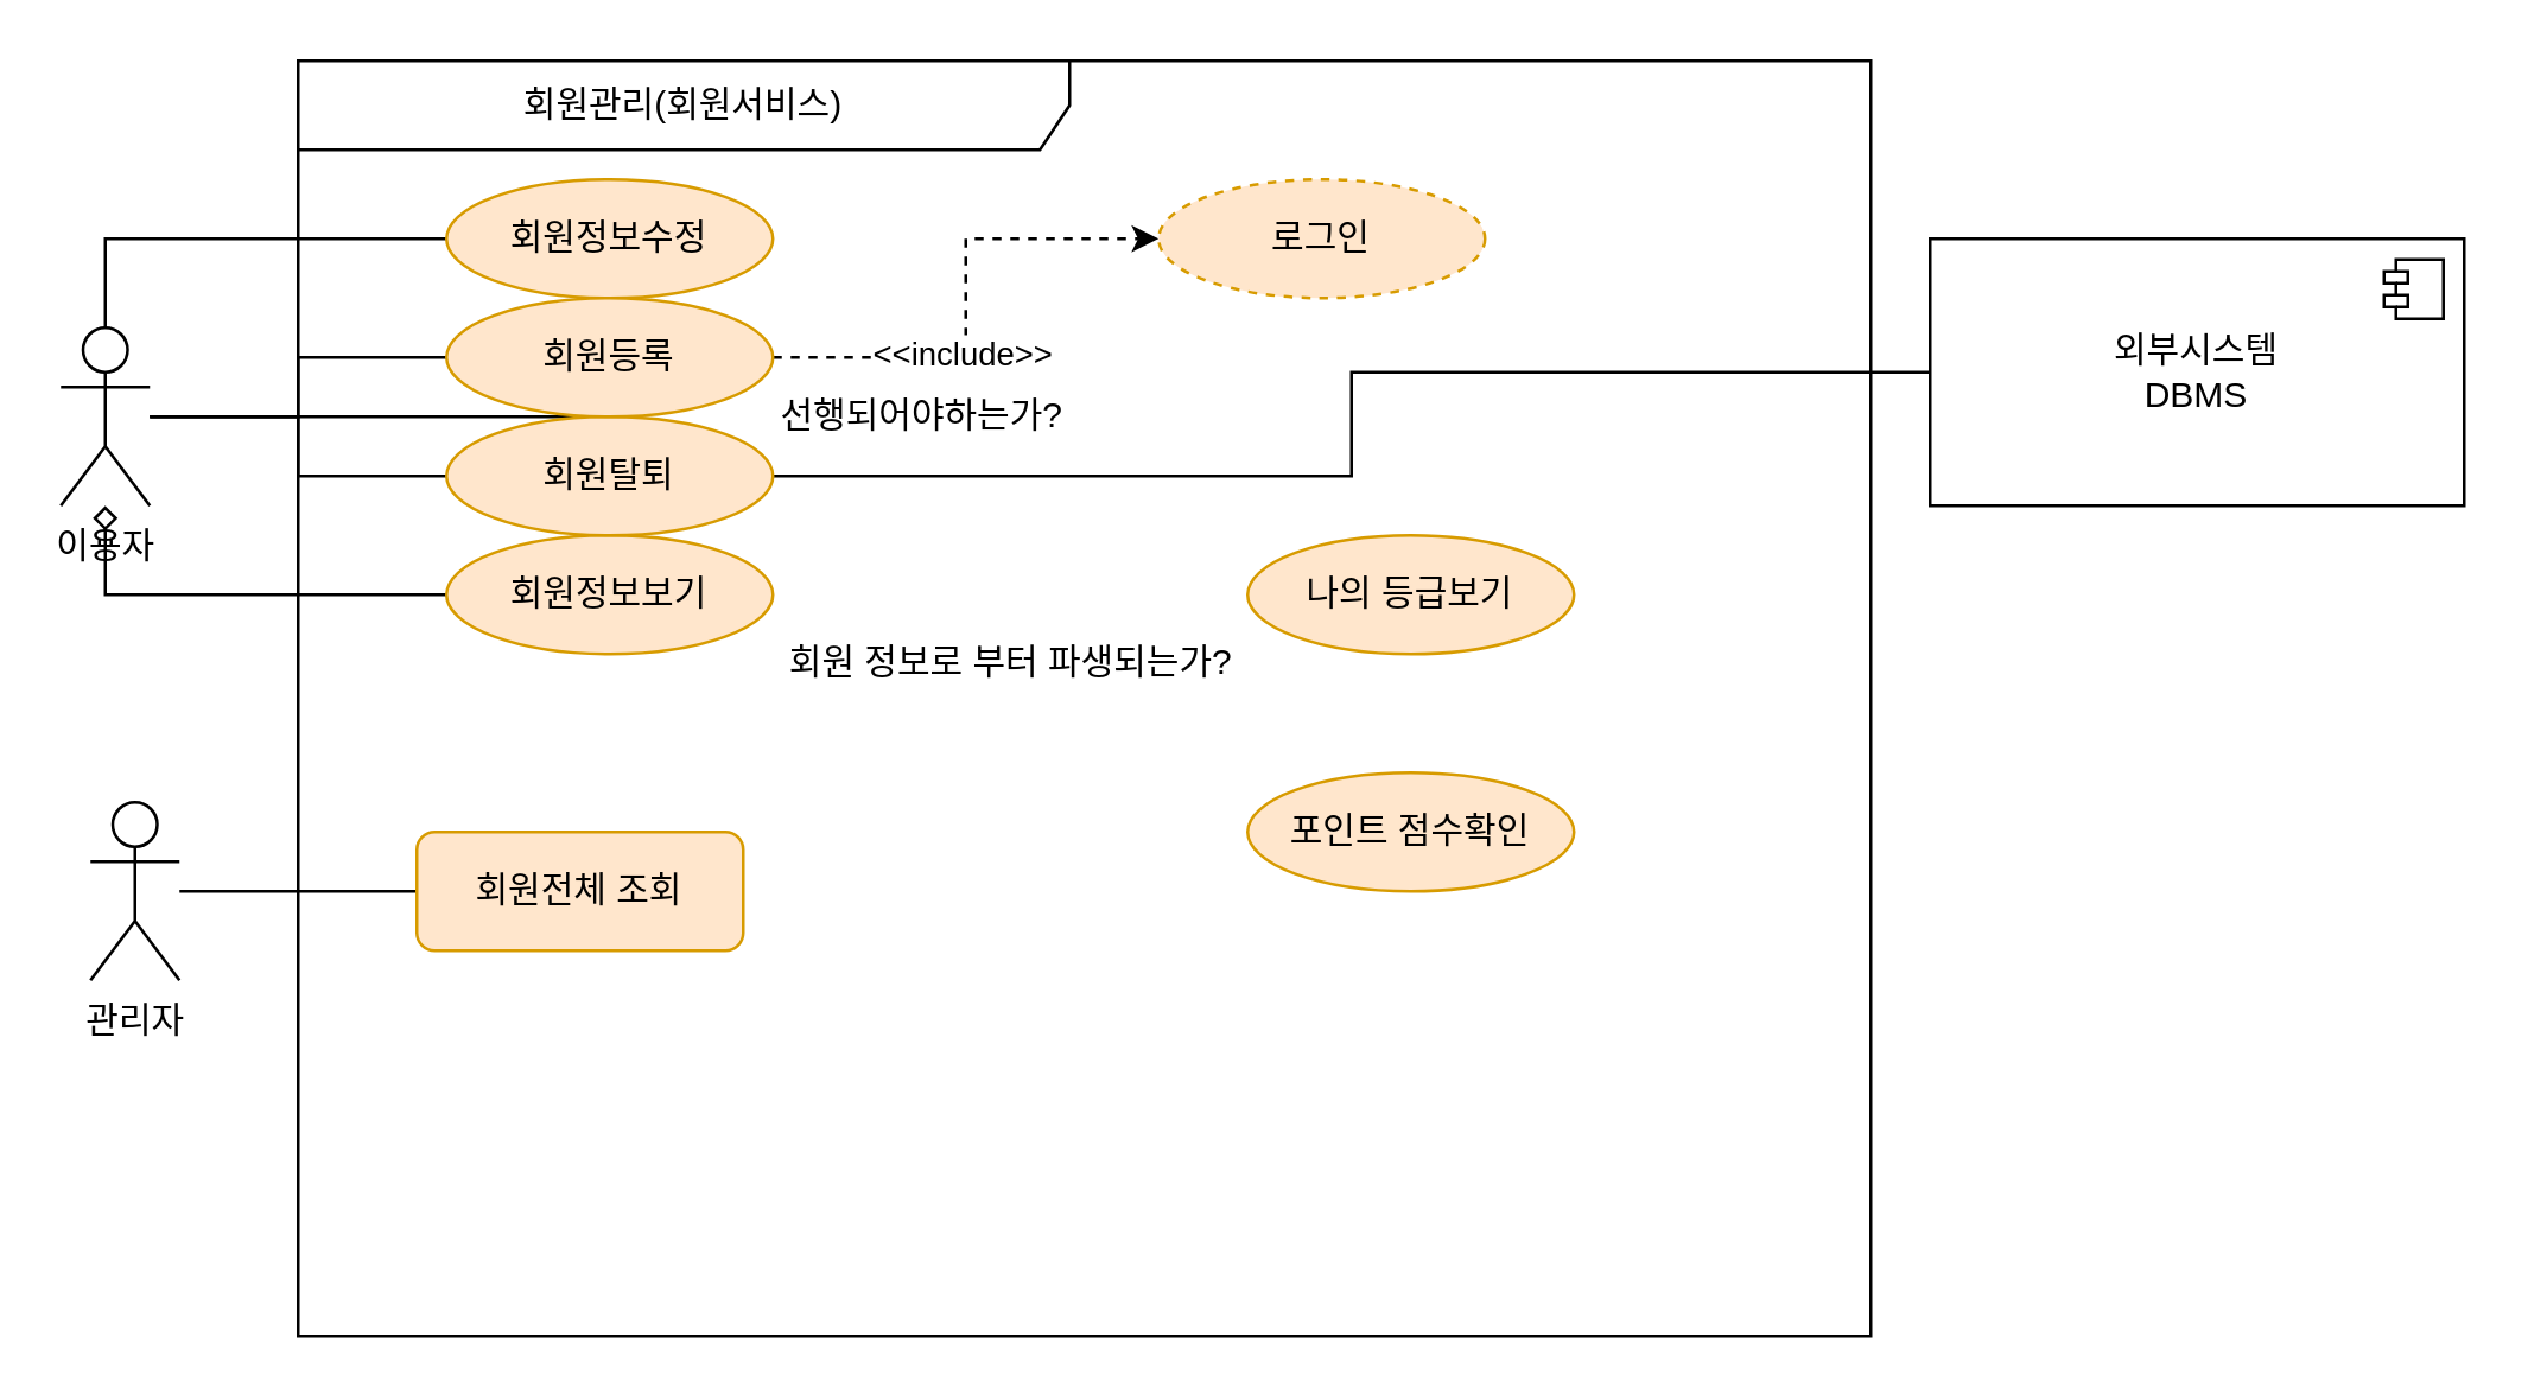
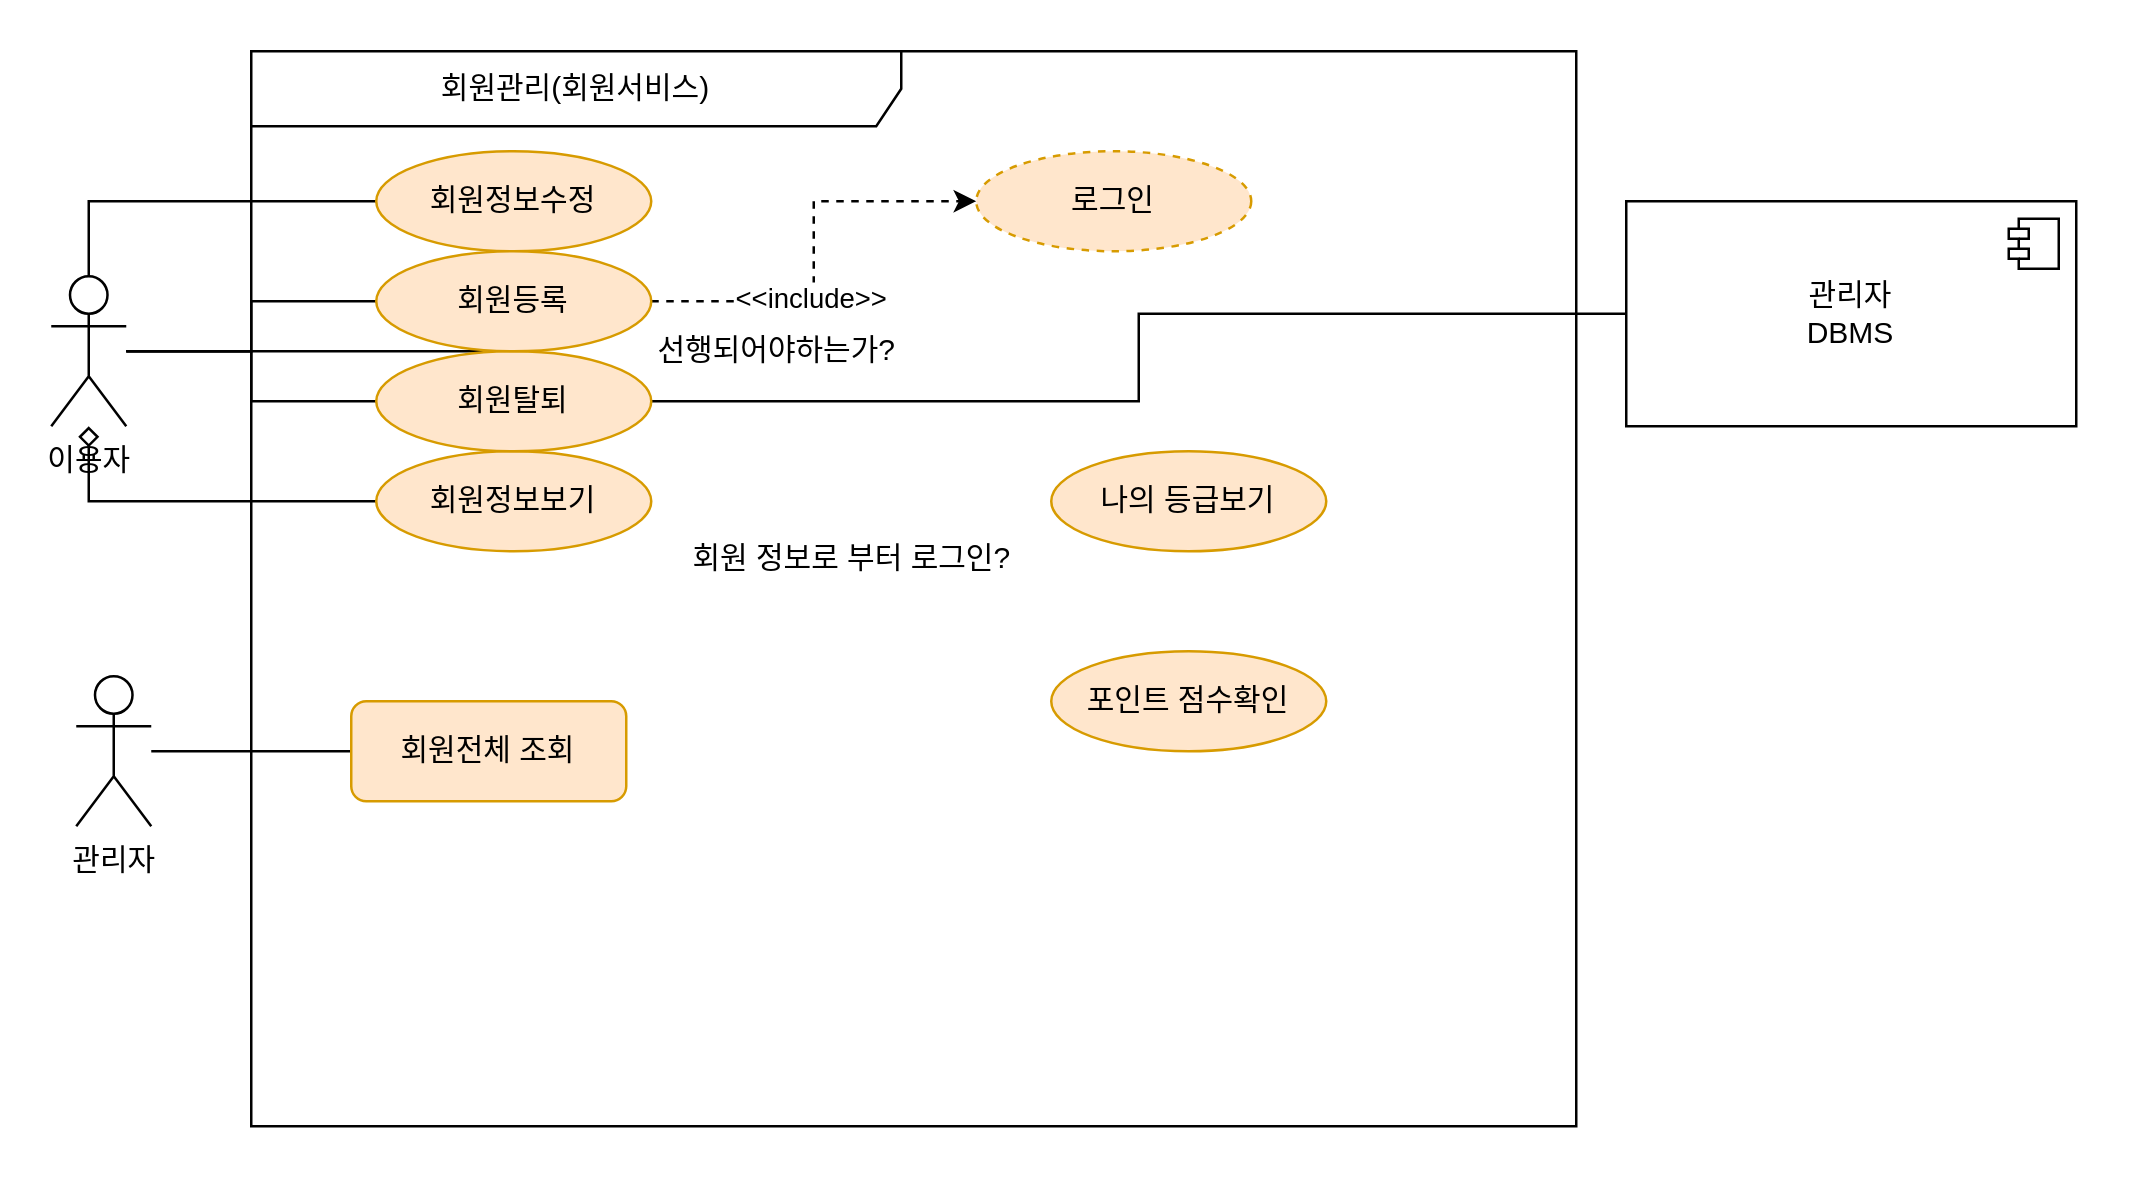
  <mxCell id="0" />
  <mxCell id="1" parent="0" />
  <mxCell id="2" value="" style="edgeStyle=orthogonalEdgeStyle;rounded=0;orthogonalLoop=1;jettySize=auto;html=1;endArrow=none;endFill=0;" parent="1" source="3" target="12" edge="1"><mxGeometry relative="1" as="geometry" /></mxCell>
  <mxCell id="3" value="이용자" style="shape=umlActor;verticalLabelPosition=bottom;verticalAlign=top;html=1;outlineConnect=0;" parent="1" vertex="1"><mxGeometry x="20" y="110" width="30" height="60" as="geometry" /></mxCell>
  <mxCell id="4" value="회원관리(회원서비스)" style="shape=umlFrame;whiteSpace=wrap;html=1;pointerEvents=0;width=260;height=30;" parent="1" vertex="1"><mxGeometry x="100" y="20" width="530" height="430" as="geometry" /></mxCell>
  <mxCell id="5" value="관리자" style="shape=umlActor;verticalLabelPosition=bottom;verticalAlign=top;html=1;outlineConnect=0;" parent="1" vertex="1"><mxGeometry x="30" y="270" width="30" height="60" as="geometry" /></mxCell>
  <mxCell id="6" value="" style="edgeStyle=orthogonalEdgeStyle;rounded=0;orthogonalLoop=1;jettySize=auto;html=1;endArrow=diamond;endFill=0;" parent="1" source="7" target="3" edge="1"><mxGeometry relative="1" as="geometry" /></mxCell>
  <mxCell id="7" value="회원정보보기" style="ellipse;whiteSpace=wrap;html=1;fillColor=#ffe6cc;strokeColor=#d79b00;" parent="1" vertex="1"><mxGeometry x="150" y="180" width="110" height="40" as="geometry" /></mxCell>
  <mxCell id="8" value="" style="edgeStyle=orthogonalEdgeStyle;rounded=0;orthogonalLoop=1;jettySize=auto;html=1;endArrow=none;endFill=0;" parent="1" source="10" target="3" edge="1"><mxGeometry relative="1" as="geometry" /></mxCell>
  <mxCell id="9" style="edgeStyle=orthogonalEdgeStyle;rounded=0;orthogonalLoop=1;jettySize=auto;html=1;endArrow=none;endFill=0;" parent="1" source="10" target="24" edge="1"><mxGeometry relative="1" as="geometry" /></mxCell>
  <mxCell id="10" value="회원탈퇴" style="ellipse;whiteSpace=wrap;html=1;fillColor=#ffe6cc;strokeColor=#d79b00;" parent="1" vertex="1"><mxGeometry x="150" y="140" width="110" height="40" as="geometry" /></mxCell>
  <mxCell id="11" value="" style="edgeStyle=orthogonalEdgeStyle;rounded=0;orthogonalLoop=1;jettySize=auto;html=1;endArrow=none;endFill=0;" parent="1" source="12" target="3" edge="1"><mxGeometry relative="1" as="geometry" /></mxCell>
  <mxCell id="12" value="회원정보수정" style="ellipse;whiteSpace=wrap;html=1;fillColor=#ffe6cc;strokeColor=#d79b00;" parent="1" vertex="1"><mxGeometry x="150" y="60" width="110" height="40" as="geometry" /></mxCell>
  <mxCell id="13" value="" style="edgeStyle=orthogonalEdgeStyle;rounded=0;orthogonalLoop=1;jettySize=auto;html=1;endArrow=none;endFill=0;" parent="1" source="16" target="3" edge="1"><mxGeometry relative="1" as="geometry" /></mxCell>
  <mxCell id="14" value="" style="edgeStyle=orthogonalEdgeStyle;rounded=0;orthogonalLoop=1;jettySize=auto;html=1;dashed=1;" parent="1" source="16" target="19" edge="1"><mxGeometry relative="1" as="geometry"><mxPoint x="395" y="120" as="targetPoint" /></mxGeometry></mxCell>
  <mxCell id="15" value="&amp;lt;&amp;lt;include&amp;gt;&amp;gt;" style="edgeLabel;html=1;align=center;verticalAlign=middle;resizable=0;points=[];" parent="14" vertex="1" connectable="0"><mxGeometry x="-0.256" y="2" relative="1" as="geometry"><mxPoint as="offset" /></mxGeometry></mxCell>
  <mxCell id="16" value="회원등록" style="ellipse;whiteSpace=wrap;html=1;fillColor=#ffe6cc;strokeColor=#d79b00;" parent="1" vertex="1"><mxGeometry x="150" y="100" width="110" height="40" as="geometry" /></mxCell>
  <mxCell id="17" value="" style="edgeStyle=orthogonalEdgeStyle;rounded=0;orthogonalLoop=1;jettySize=auto;html=1;endArrow=none;endFill=0;" parent="1" source="18" target="5" edge="1"><mxGeometry relative="1" as="geometry" /></mxCell>
  <mxCell id="18" value="회원전체 조회" style="whiteSpace=wrap;html=1;fillColor=#ffe6cc;strokeColor=#d79b00;rounded=1;" parent="1" vertex="1"><mxGeometry x="140" y="280" width="110" height="40" as="geometry" /></mxCell>
  <mxCell id="19" value="로그인" style="ellipse;whiteSpace=wrap;html=1;fillColor=#ffe6cc;strokeColor=#d79b00;dashed=1;" parent="1" vertex="1"><mxGeometry x="390" y="60" width="110" height="40" as="geometry" /></mxCell>
  <mxCell id="20" value="나의 등급보기" style="ellipse;whiteSpace=wrap;html=1;fillColor=#ffe6cc;strokeColor=#d79b00;" parent="1" vertex="1"><mxGeometry x="420" y="180" width="110" height="40" as="geometry" /></mxCell>
  <mxCell id="21" value="포인트 점수확인" style="ellipse;whiteSpace=wrap;html=1;fillColor=#ffe6cc;strokeColor=#d79b00;" parent="1" vertex="1"><mxGeometry x="420" y="260" width="110" height="40" as="geometry" /></mxCell>
  <mxCell id="22" value="선행되어야하는가?" style="text;html=1;align=center;verticalAlign=middle;resizable=0;points=[];autosize=1;strokeColor=none;fillColor=none;" parent="1" vertex="1"><mxGeometry x="245" y="125" width="130" height="30" as="geometry" /></mxCell>
- <mxCell id="23" value="회원 정보로 부터 파생되는가?" style="text;html=1;align=center;verticalAlign=middle;resizable=0;points=[];autosize=1;strokeColor=none;fillColor=none;" parent="1" vertex="1"><mxGeometry x="250" y="208" width="180" height="30" as="geometry" /></mxCell>
- <mxCell id="24" value="외부시스템&lt;br&gt;DBMS" style="html=1;dropTarget=0;whiteSpace=wrap;" parent="1" vertex="1"><mxGeometry x="650" y="80" width="180" height="90" as="geometry" /></mxCell>
+ <mxCell id="23" value="회원 정보로 부터 로그인?" style="text;html=1;align=center;verticalAlign=middle;resizable=0;points=[];autosize=1;strokeColor=none;fillColor=none;" parent="1" vertex="1"><mxGeometry x="250" y="208" width="180" height="30" as="geometry" /></mxCell>
+ <mxCell id="24" value="관리자&lt;br&gt;DBMS" style="html=1;dropTarget=0;whiteSpace=wrap;" parent="1" vertex="1"><mxGeometry x="650" y="80" width="180" height="90" as="geometry" /></mxCell>
  <mxCell id="25" value="" style="shape=module;jettyWidth=8;jettyHeight=4;" parent="24" vertex="1"><mxGeometry x="1" width="20" height="20" relative="1" as="geometry"><mxPoint x="-27" y="7" as="offset" /></mxGeometry></mxCell>
